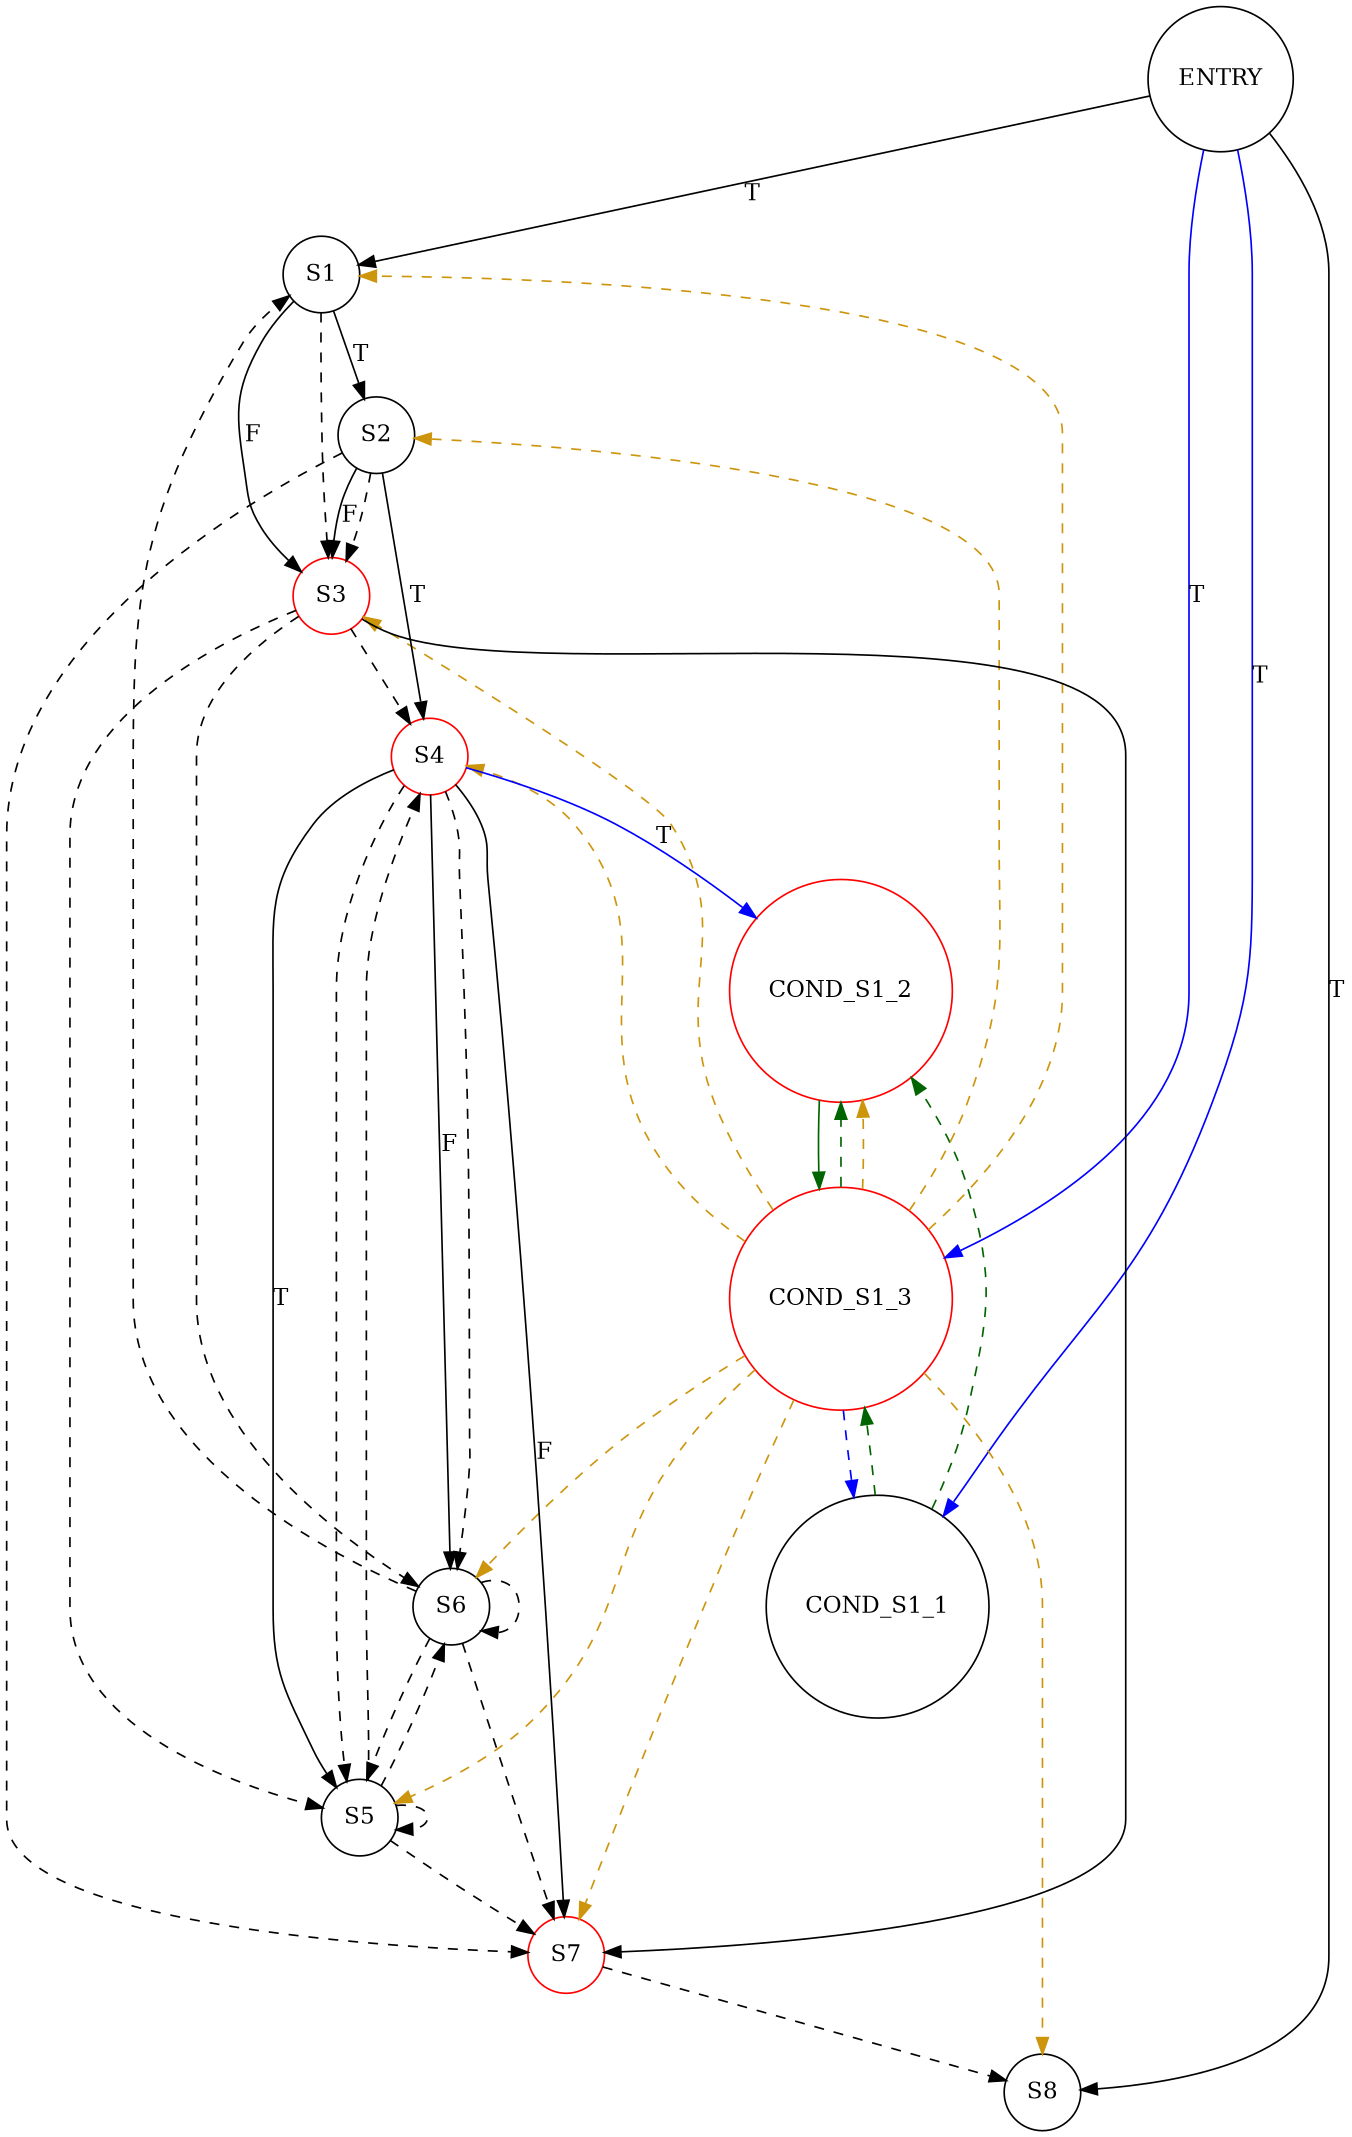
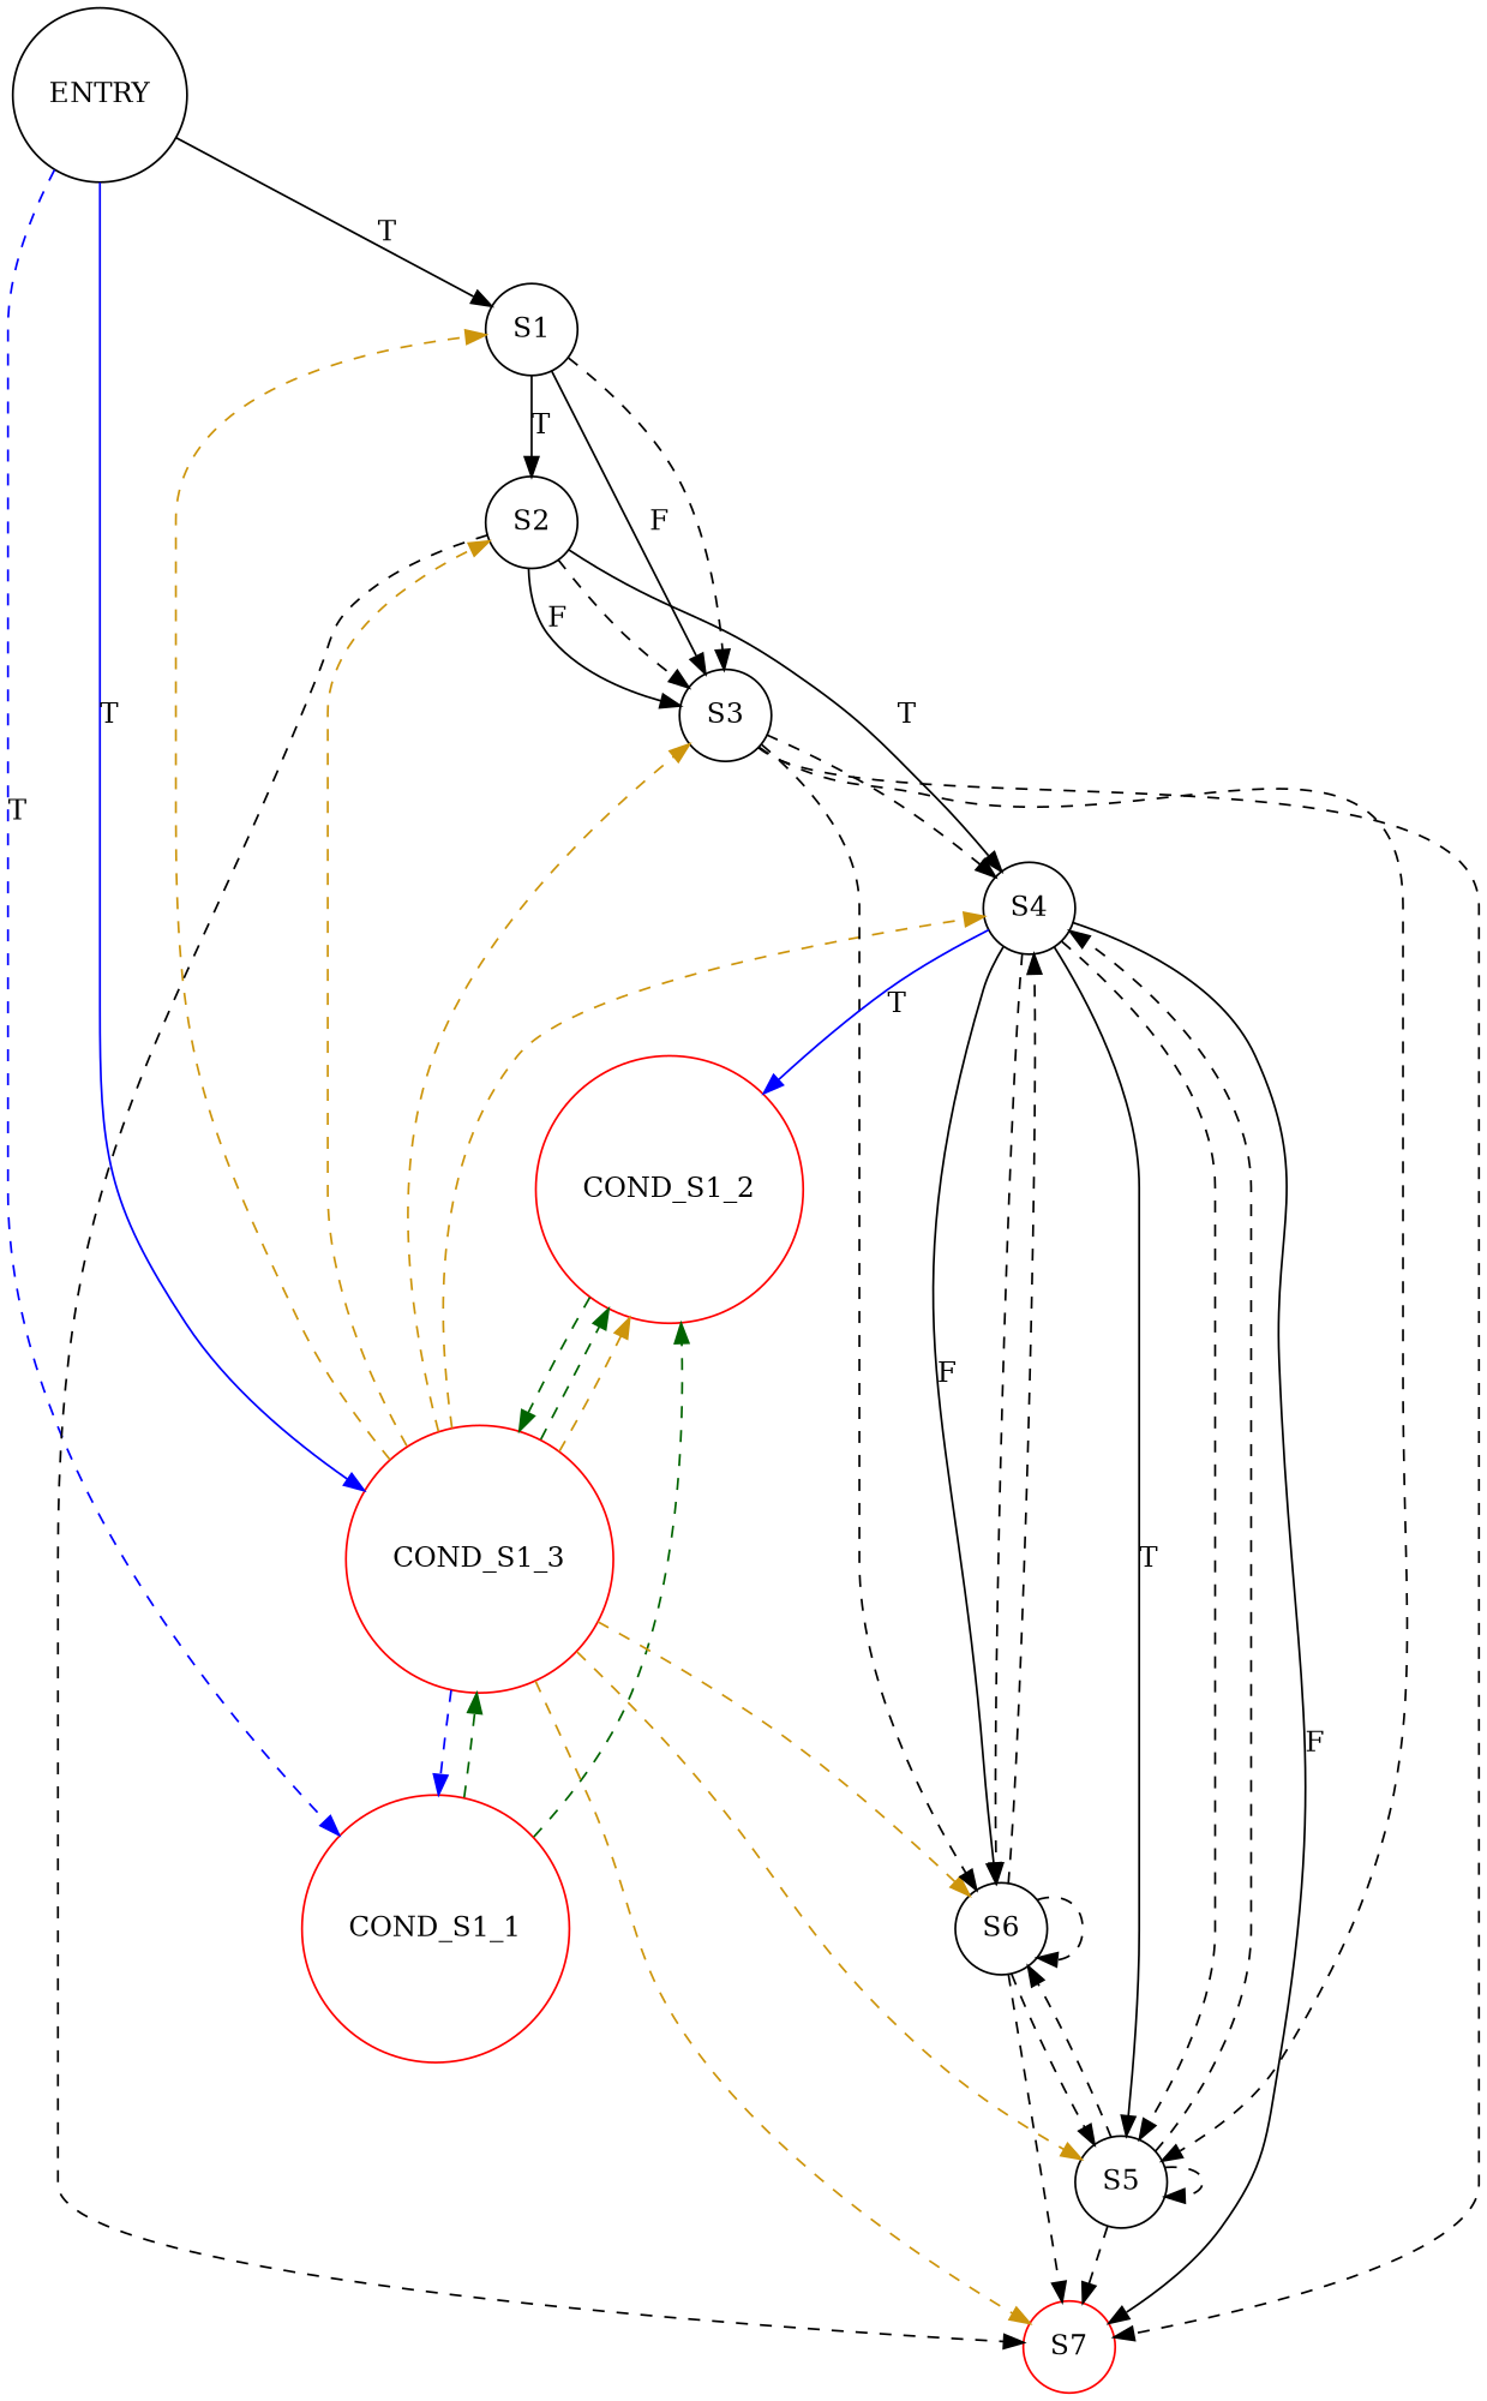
  digraph {
    node [shape=circle]
    edge [style=dashed]
    n1 [label=ENTRY]
    n2 [label=S1]
-   n3 [label=S8]
-   n4 [color=black label=COND_S1_1]
+   n4 [color=red label=COND_S1_1]
    n5 [color=red label=COND_S1_3]
    n6 [label=S2]
-   n7 [label=S3 color=red]
+   n7 [label=S3]
    n8 [color=red label=COND_S1_2]
-   n9 [label=S4 color=red]
+   n9 [label=S4]
    n10 [color=red label=S7]
    n11 [label=S5]
    n12 [label=S6]
    n1 -> n2 [label=T style=""]
-   n1 -> n3 [label=T style=""]
-   n1 -> n4 [color=blue label=T style=""]
+   n1 -> n4 [color=blue label=T]
    n1 -> n5 [color=blue label=T style=""]
    n2 -> n6 [label=T style=""]
    n2 -> n7 [label=F style=""]
    n2 -> n7
    n4 -> n5 [color=darkgreen]
    n4 -> n8 [color=darkgreen]
    n5 -> n2 [color=darkgoldenrod3]
-   n5 -> n3 [color=darkgoldenrod3]
    n5 -> n4 [color=blue]
    n5 -> n6 [color=darkgoldenrod3]
    n5 -> n7 [color=darkgoldenrod3]
    n5 -> n8 [color=darkgreen]
    n5 -> n8 [color=darkgoldenrod3]
    n5 -> n9 [color=darkgoldenrod3]
    n5 -> n10 [color=darkgoldenrod3]
    n5 -> n11 [color=darkgoldenrod3]
    n5 -> n12 [color=darkgoldenrod3]
    n6 -> n7 [label=F style=""]
    n6 -> n7
    n6 -> n9 [label=T style=""]
    n6 -> n10
    n7 -> n9
-   n7 -> n10 [style=solid]
+   n7 -> n10
    n7 -> n11
    n7 -> n12
-   n8 -> n5 [color=darkgreen style=solid]
+   n8 -> n5 [color=darkgreen]
    n9 -> n8 [color=blue label=T style=""]
    n9 -> n10 [label=F style=""]
    n9 -> n11 [label=T style=""]
    n9 -> n11
    n9 -> n12 [label=F style=""]
    n9 -> n12
-   n10 -> n3
    n11 -> n9
    n11 -> n10
    n11 -> n11
    n11 -> n12
-   n12 -> n2
+   n12 -> n9
    n12 -> n10
    n12 -> n11
    n12 -> n12
  }
